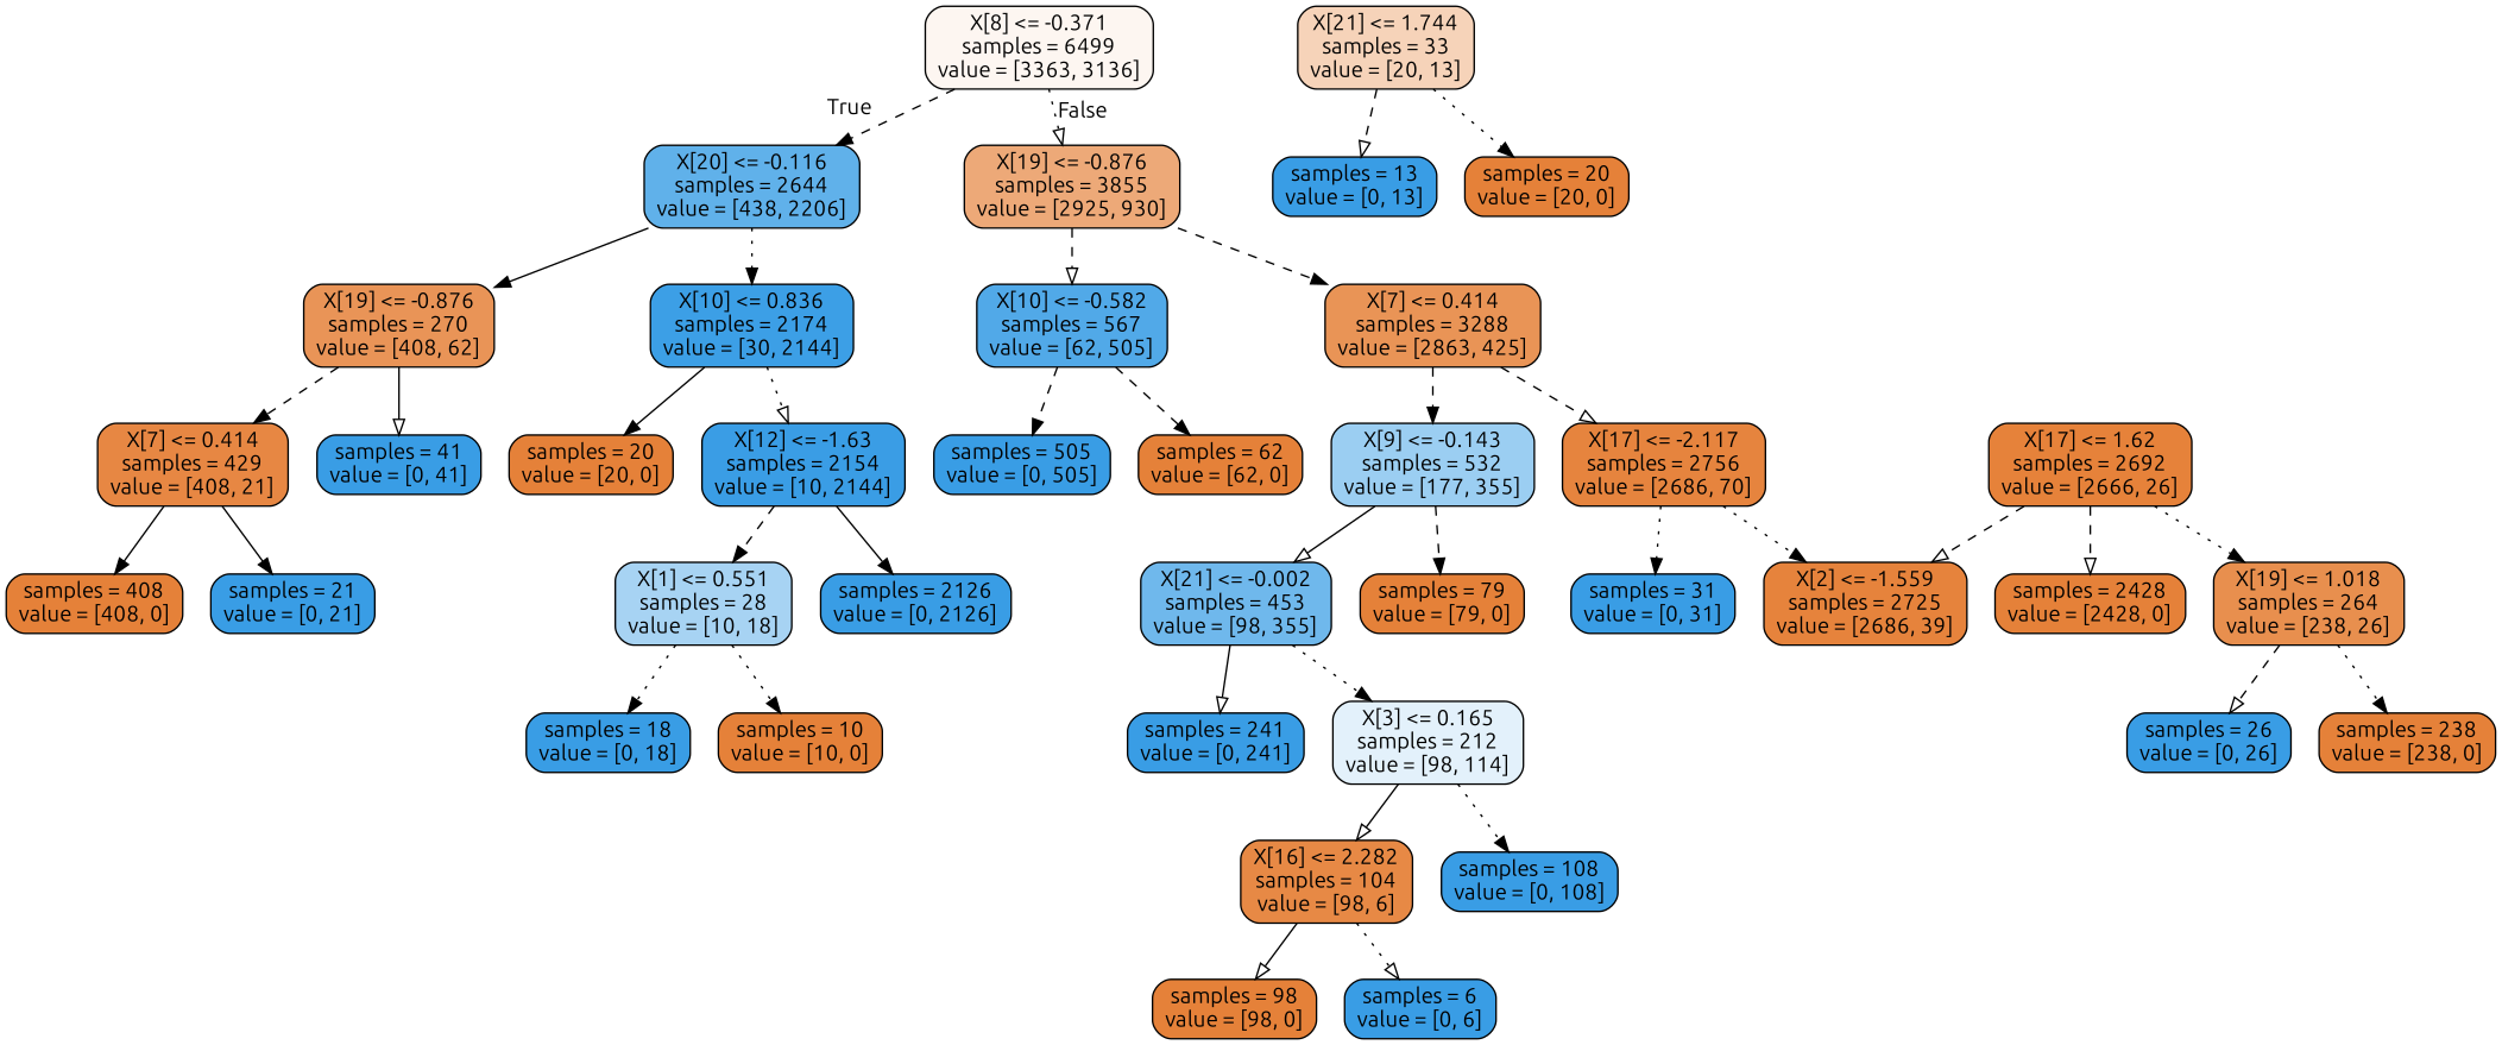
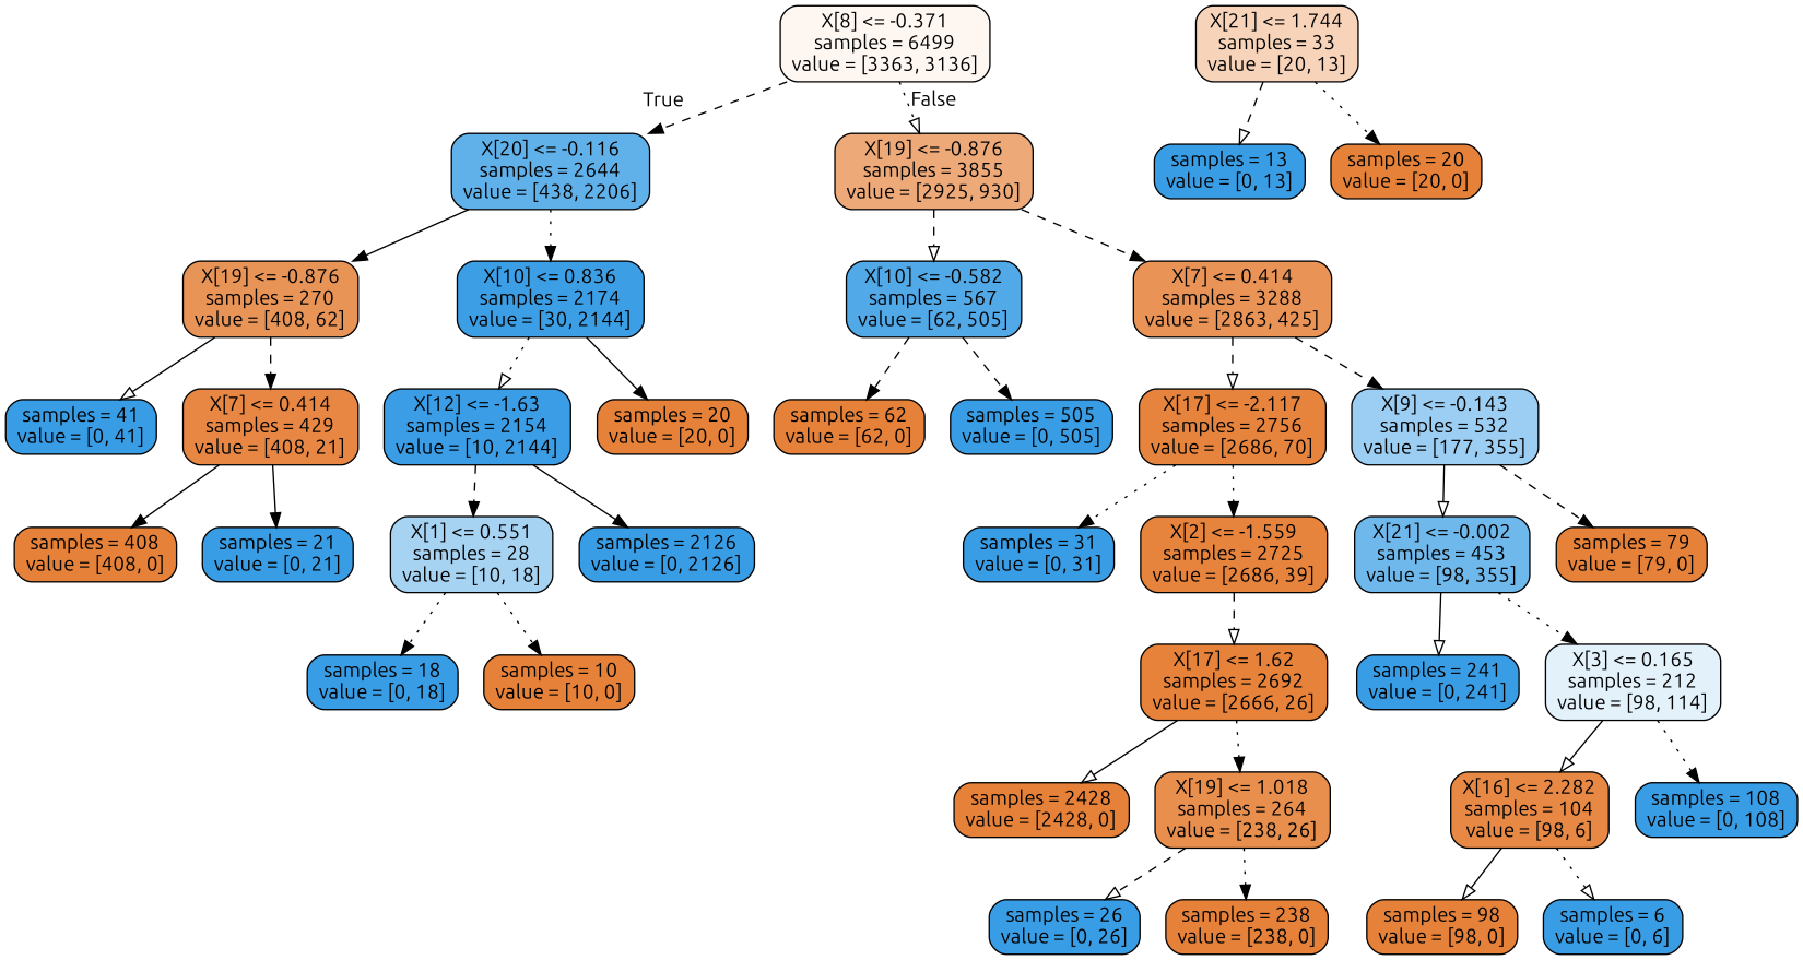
  digraph {
    fontname=Ubuntu
    node [color=black fillcolor="#399de5ff" fontname=Ubuntu shape=box style="filled, rounded"]
    edge [arrowhead=normal fontname=Ubuntu style=dashed]
    n1 [fillcolor="#e5813911" label="X[8] <= -0.371\nsamples = 6499\nvalue = [3363, 3136]"]
    n2 [fillcolor="#399de5cc" label="X[20] <= -0.116\nsamples = 2644\nvalue = [438, 2206]"]
    n3 [fillcolor="#e58139ae" label="X[19] <= -0.876\nsamples = 3855\nvalue = [2925, 930]"]
    n4 [fillcolor="#e58139d8" label="X[19] <= -0.876\nsamples = 270\nvalue = [408, 62]"]
    n5 [fillcolor="#399de5fb" label="X[10] <= 0.836\nsamples = 2174\nvalue = [30, 2144]"]
    n6 [fillcolor="#399de5e0" label="X[10] <= -0.582\nsamples = 567\nvalue = [62, 505]"]
    n7 [fillcolor="#e58139d9" label="X[7] <= 0.414\nsamples = 3288\nvalue = [2863, 425]"]
    n8 [label="samples = 41\nvalue = [0, 41]"]
    n9 [fillcolor="#e58139f2" label="X[7] <= 0.414\nsamples = 429\nvalue = [408, 21]"]
    n10 [fillcolor="#399de5fe" label="X[12] <= -1.63\nsamples = 2154\nvalue = [10, 2144]"]
    n11 [fillcolor="#e58139ff" label="samples = 20\nvalue = [20, 0]"]
    n12 [fillcolor="#e58139ff" label="samples = 408\nvalue = [408, 0]"]
    n13 [label="samples = 21\nvalue = [0, 21]"]
    n14 [fillcolor="#399de571" label="X[1] <= 0.551\nsamples = 28\nvalue = [10, 18]"]
    n15 [label="samples = 2126\nvalue = [0, 2126]"]
    n16 [label="samples = 18\nvalue = [0, 18]"]
    n17 [fillcolor="#e58139ff" label="samples = 10\nvalue = [10, 0]"]
    n18 [fillcolor="#e58139ff" label="samples = 62\nvalue = [62, 0]"]
    n19 [label="samples = 505\nvalue = [0, 505]"]
    n20 [fillcolor="#e58139f8" label="X[17] <= -2.117\nsamples = 2756\nvalue = [2686, 70]"]
    n21 [fillcolor="#399de580" label="X[9] <= -0.143\nsamples = 532\nvalue = [177, 355]"]
    n22 [label="samples = 31\nvalue = [0, 31]"]
    n23 [fillcolor="#e58139fb" label="X[2] <= -1.559\nsamples = 2725\nvalue = [2686, 39]"]
    n24 [fillcolor="#399de5b9" label="X[21] <= -0.002\nsamples = 453\nvalue = [98, 355]"]
    n25 [fillcolor="#e58139ff" label="samples = 79\nvalue = [79, 0]"]
    n26 [fillcolor="#e58139fd" label="X[17] <= 1.62\nsamples = 2692\nvalue = [2666, 26]"]
    n27 [fillcolor="#e5813959" label="X[21] <= 1.744\nsamples = 33\nvalue = [20, 13]"]
    n28 [label="samples = 13\nvalue = [0, 13]"]
    n29 [fillcolor="#e58139ff" label="samples = 20\nvalue = [20, 0]"]
    n30 [fillcolor="#e58139ff" label="samples = 2428\nvalue = [2428, 0]"]
    n31 [fillcolor="#e58139e3" label="X[19] <= 1.018\nsamples = 264\nvalue = [238, 26]"]
    n32 [label="samples = 26\nvalue = [0, 26]"]
    n33 [fillcolor="#e58139ff" label="samples = 238\nvalue = [238, 0]"]
    n34 [label="samples = 241\nvalue = [0, 241]"]
    n35 [fillcolor="#399de524" label="X[3] <= 0.165\nsamples = 212\nvalue = [98, 114]"]
    n36 [fillcolor="#e58139ef" label="X[16] <= 2.282\nsamples = 104\nvalue = [98, 6]"]
    n37 [label="samples = 108\nvalue = [0, 108]"]
    n38 [fillcolor="#e58139ff" label="samples = 98\nvalue = [98, 0]"]
    n39 [label="samples = 6\nvalue = [0, 6]"]
    n1 -> n2 [headlabel=True labelangle=45 labeldistance=2.5]
    n1 -> n3 [arrowhead=onormal headlabel=False labelangle=-45 labeldistance=2.5 style=dotted]
    n2 -> n4 [style=solid]
    n2 -> n5 [style=dotted]
    n3 -> n6 [arrowhead=onormal]
    n3 -> n7
    n4 -> n8 [arrowhead=onormal style=solid]
    n4 -> n9
    n5 -> n10 [arrowhead=onormal style=dotted]
    n5 -> n11 [style=solid]
    n6 -> n18
    n6 -> n19
    n7 -> n20 [arrowhead=onormal]
    n7 -> n21
    n9 -> n12 [style=solid]
    n9 -> n13 [style=solid]
    n10 -> n14
    n10 -> n15 [style=solid]
    n14 -> n16 [style=dotted]
    n14 -> n17 [style=dotted]
    n20 -> n22 [style=dotted]
    n20 -> n23 [style=dotted]
    n21 -> n24 [arrowhead=onormal style=solid]
    n21 -> n25
-   n26 -> n23 [arrowhead=onormal]
+   n23 -> n26 [arrowhead=onormal]
    n24 -> n34 [arrowhead=onormal style=solid]
    n24 -> n35 [style=dotted]
-   n26 -> n30 [arrowhead=onormal]
+   n26 -> n30 [arrowhead=onormal style=solid]
    n26 -> n31 [style=dotted]
    n27 -> n28 [arrowhead=onormal]
    n27 -> n29 [style=dotted]
    n31 -> n32 [arrowhead=onormal]
    n31 -> n33 [style=dotted]
    n35 -> n36 [arrowhead=onormal style=solid]
    n35 -> n37 [style=dotted]
    n36 -> n38 [arrowhead=onormal style=solid]
    n36 -> n39 [arrowhead=onormal style=dotted]
  }
